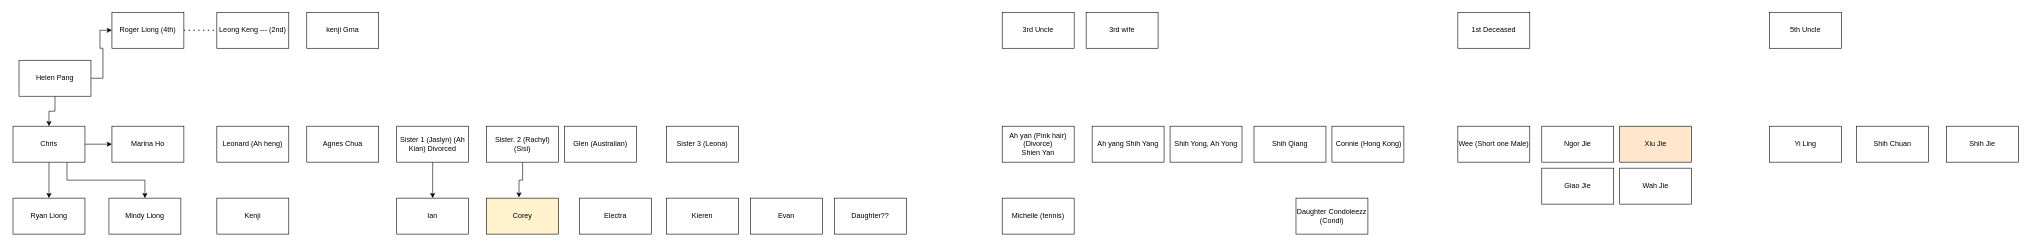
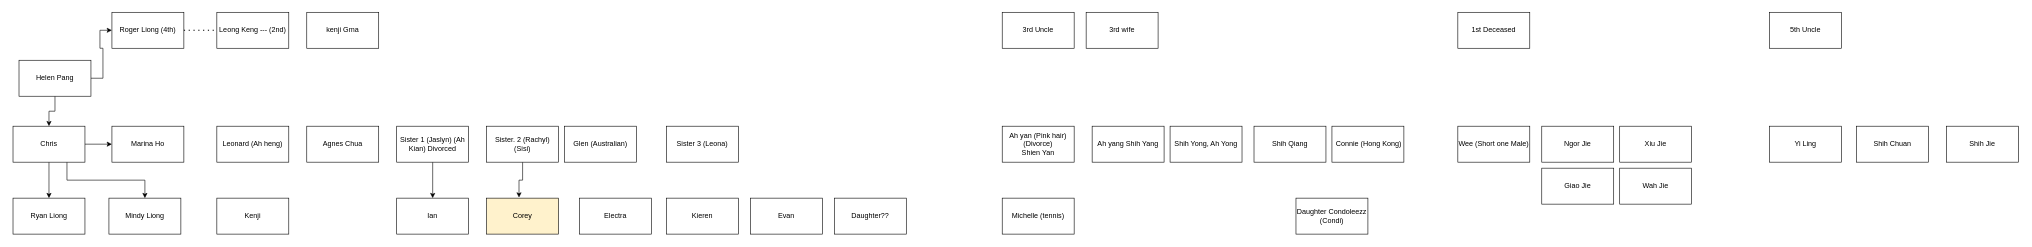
  <mxCell id="0" />
  <mxCell id="1" parent="0" />
  <mxCell id="2" style="edgeStyle=orthogonalEdgeStyle;rounded=0;orthogonalLoop=1;jettySize=auto;html=1;exitX=0.5;exitY=1;exitDx=0;exitDy=0;" edge="1" parent="1" source="4" target="9"><mxGeometry relative="1" as="geometry" /></mxCell>
  <mxCell id="3" style="edgeStyle=orthogonalEdgeStyle;rounded=0;orthogonalLoop=1;jettySize=auto;html=1;exitX=1;exitY=0.5;exitDx=0;exitDy=0;entryX=0;entryY=0.5;entryDx=0;entryDy=0;" edge="1" parent="1" source="4" target="5"><mxGeometry relative="1" as="geometry" /></mxCell>
  <mxCell id="4" value="Helen Pang" style="rounded=0;whiteSpace=wrap;html=1;" vertex="1" parent="1"><mxGeometry x="30" y="100" width="120" height="60" as="geometry" /></mxCell>
  <mxCell id="5" value="Roger Liong (4th)" style="rounded=0;whiteSpace=wrap;html=1;" vertex="1" parent="1"><mxGeometry x="185" y="20" width="120" height="60" as="geometry" /></mxCell>
  <mxCell id="6" style="edgeStyle=orthogonalEdgeStyle;rounded=0;orthogonalLoop=1;jettySize=auto;html=1;exitX=1;exitY=0.5;exitDx=0;exitDy=0;entryX=0;entryY=0.5;entryDx=0;entryDy=0;" edge="1" parent="1" source="9" target="10"><mxGeometry relative="1" as="geometry" /></mxCell>
  <mxCell id="7" style="edgeStyle=orthogonalEdgeStyle;rounded=0;orthogonalLoop=1;jettySize=auto;html=1;exitX=0.5;exitY=1;exitDx=0;exitDy=0;entryX=0.5;entryY=0;entryDx=0;entryDy=0;" edge="1" parent="1" source="9" target="11"><mxGeometry relative="1" as="geometry" /></mxCell>
  <mxCell id="8" style="edgeStyle=orthogonalEdgeStyle;rounded=0;orthogonalLoop=1;jettySize=auto;html=1;exitX=0.75;exitY=1;exitDx=0;exitDy=0;" edge="1" parent="1" source="9" target="12"><mxGeometry relative="1" as="geometry" /></mxCell>
  <mxCell id="9" value="Chris" style="rounded=0;whiteSpace=wrap;html=1;" vertex="1" parent="1"><mxGeometry x="20" y="210" width="120" height="60" as="geometry" /></mxCell>
  <mxCell id="10" value="Marina Ho" style="rounded=0;whiteSpace=wrap;html=1;" vertex="1" parent="1"><mxGeometry x="185" y="210" width="120" height="60" as="geometry" /></mxCell>
  <mxCell id="11" value="Ryan Liong" style="rounded=0;whiteSpace=wrap;html=1;" vertex="1" parent="1"><mxGeometry x="20" y="330" width="120" height="60" as="geometry" /></mxCell>
  <mxCell id="12" value="Mindy Liong" style="rounded=0;whiteSpace=wrap;html=1;" vertex="1" parent="1"><mxGeometry x="180" y="330" width="120" height="60" as="geometry" /></mxCell>
  <mxCell id="13" value="Leong Keng --- (2nd)" style="rounded=0;whiteSpace=wrap;html=1;" vertex="1" parent="1"><mxGeometry x="360" y="20" width="120" height="60" as="geometry" /></mxCell>
  <mxCell id="14" value="kenji Gma" style="rounded=0;whiteSpace=wrap;html=1;" vertex="1" parent="1"><mxGeometry x="510" y="20" width="120" height="60" as="geometry" /></mxCell>
  <mxCell id="15" value="Leonard (Ah heng)" style="rounded=0;whiteSpace=wrap;html=1;" vertex="1" parent="1"><mxGeometry x="360" y="210" width="120" height="60" as="geometry" /></mxCell>
  <mxCell id="16" style="edgeStyle=orthogonalEdgeStyle;rounded=0;orthogonalLoop=1;jettySize=auto;html=1;exitX=0.5;exitY=1;exitDx=0;exitDy=0;entryX=0.5;entryY=0;entryDx=0;entryDy=0;" edge="1" parent="1" source="17" target="24"><mxGeometry relative="1" as="geometry" /></mxCell>
  <mxCell id="17" value="Sister 1 (Jaslyn) (Ah Kian) Divorced" style="rounded=0;whiteSpace=wrap;html=1;" vertex="1" parent="1"><mxGeometry x="660" y="210" width="120" height="60" as="geometry" /></mxCell>
  <mxCell id="18" style="edgeStyle=orthogonalEdgeStyle;rounded=0;orthogonalLoop=1;jettySize=auto;html=1;exitX=0.5;exitY=1;exitDx=0;exitDy=0;entryX=0.45;entryY=-0.017;entryDx=0;entryDy=0;entryPerimeter=0;" edge="1" parent="1" source="19" target="25"><mxGeometry relative="1" as="geometry" /></mxCell>
  <mxCell id="19" value="Sister. 2 (Rachyl) (Sisi)" style="rounded=0;whiteSpace=wrap;html=1;" vertex="1" parent="1"><mxGeometry x="810" y="210" width="120" height="60" as="geometry" /></mxCell>
  <mxCell id="20" value="Sister 3 (Leona)" style="rounded=0;whiteSpace=wrap;html=1;" vertex="1" parent="1"><mxGeometry x="1110" y="210" width="120" height="60" as="geometry" /></mxCell>
  <mxCell id="21" value="" style="endArrow=none;dashed=1;html=1;dashPattern=1 3;strokeWidth=2;rounded=0;entryX=0;entryY=0.5;entryDx=0;entryDy=0;exitX=1;exitY=0.5;exitDx=0;exitDy=0;" edge="1" parent="1" source="5" target="13"><mxGeometry width="50" height="50" relative="1" as="geometry"><mxPoint x="270" y="230" as="sourcePoint" /><mxPoint x="350" y="70" as="targetPoint" /></mxGeometry></mxCell>
  <mxCell id="22" value="Agnes Chua" style="rounded=0;whiteSpace=wrap;html=1;" vertex="1" parent="1"><mxGeometry x="510" y="210" width="120" height="60" as="geometry" /></mxCell>
  <mxCell id="23" value="Kenji" style="rounded=0;whiteSpace=wrap;html=1;" vertex="1" parent="1"><mxGeometry x="360" y="330" width="120" height="60" as="geometry" /></mxCell>
  <mxCell id="24" value="Ian" style="rounded=0;whiteSpace=wrap;html=1;" vertex="1" parent="1"><mxGeometry x="660" y="330" width="120" height="60" as="geometry" /></mxCell>
  <mxCell id="25" value="Corey" style="rounded=0;whiteSpace=wrap;html=1;fillColor=#fff2cc;" vertex="1" parent="1"><mxGeometry x="810" y="330" width="120" height="60" as="geometry" /></mxCell>
  <mxCell id="26" value="Glen (Australian)" style="rounded=0;whiteSpace=wrap;html=1;" vertex="1" parent="1"><mxGeometry x="940" y="210" width="120" height="60" as="geometry" /></mxCell>
  <mxCell id="27" value="Electra" style="rounded=0;whiteSpace=wrap;html=1;" vertex="1" parent="1"><mxGeometry x="965" y="330" width="120" height="60" as="geometry" /></mxCell>
  <mxCell id="28" value="Kieren" style="rounded=0;whiteSpace=wrap;html=1;" vertex="1" parent="1"><mxGeometry x="1110" y="330" width="120" height="60" as="geometry" /></mxCell>
  <mxCell id="29" value="Evan" style="rounded=0;whiteSpace=wrap;html=1;" vertex="1" parent="1"><mxGeometry x="1250" y="330" width="120" height="60" as="geometry" /></mxCell>
  <mxCell id="30" value="Daughter??" style="rounded=0;whiteSpace=wrap;html=1;" vertex="1" parent="1"><mxGeometry x="1390" y="330" width="120" height="60" as="geometry" /></mxCell>
  <mxCell id="31" value="3rd Uncle" style="rounded=0;whiteSpace=wrap;html=1;" vertex="1" parent="1"><mxGeometry x="1670" y="20" width="120" height="60" as="geometry" /></mxCell>
  <mxCell id="32" value="1st Deceased" style="rounded=0;whiteSpace=wrap;html=1;" vertex="1" parent="1"><mxGeometry x="2430" y="20" width="120" height="60" as="geometry" /></mxCell>
  <mxCell id="33" value="5th Uncle" style="rounded=0;whiteSpace=wrap;html=1;" vertex="1" parent="1"><mxGeometry x="2950" y="20" width="120" height="60" as="geometry" /></mxCell>
  <mxCell id="34" value="3rd wife" style="rounded=0;whiteSpace=wrap;html=1;" vertex="1" parent="1"><mxGeometry x="1810" y="20" width="120" height="60" as="geometry" /></mxCell>
  <mxCell id="35" value="Ah yan (Pink hair) (Divorce)&lt;br&gt;Shien Yan" style="rounded=0;whiteSpace=wrap;html=1;" vertex="1" parent="1"><mxGeometry x="1670" y="210" width="120" height="60" as="geometry" /></mxCell>
  <mxCell id="36" value="Michelle (tennis)" style="rounded=0;whiteSpace=wrap;html=1;" vertex="1" parent="1"><mxGeometry x="1670" y="330" width="120" height="60" as="geometry" /></mxCell>
  <mxCell id="37" value="Ah yang Shih Yang" style="rounded=0;whiteSpace=wrap;html=1;" vertex="1" parent="1"><mxGeometry x="1820" y="210" width="120" height="60" as="geometry" /></mxCell>
  <mxCell id="38" value="Shih Qiang" style="rounded=0;whiteSpace=wrap;html=1;" vertex="1" parent="1"><mxGeometry x="2090" y="210" width="120" height="60" as="geometry" /></mxCell>
  <mxCell id="39" value="&amp;nbsp;Connie (Hong Kong)" style="rounded=0;whiteSpace=wrap;html=1;" vertex="1" parent="1"><mxGeometry x="2220" y="210" width="120" height="60" as="geometry" /></mxCell>
  <mxCell id="40" value="Daughter Condoleezz (Condi)" style="rounded=0;whiteSpace=wrap;html=1;" vertex="1" parent="1"><mxGeometry x="2160" y="330" width="120" height="60" as="geometry" /></mxCell>
  <mxCell id="41" value="Yi Ling" style="rounded=0;whiteSpace=wrap;html=1;" vertex="1" parent="1"><mxGeometry x="2950" y="210" width="120" height="60" as="geometry" /></mxCell>
  <mxCell id="42" value="Shih Yong, Ah Yong" style="rounded=0;whiteSpace=wrap;html=1;" vertex="1" parent="1"><mxGeometry x="1950" y="210" width="120" height="60" as="geometry" /></mxCell>
  <mxCell id="43" value="Shih Chuan" style="rounded=0;whiteSpace=wrap;html=1;" vertex="1" parent="1"><mxGeometry x="3095" y="210" width="120" height="60" as="geometry" /></mxCell>
  <mxCell id="44" value="Shih Jie" style="rounded=0;whiteSpace=wrap;html=1;" vertex="1" parent="1"><mxGeometry x="3245" y="210" width="120" height="60" as="geometry" /></mxCell>
  <mxCell id="45" value="Wee (Short one Male)" style="rounded=0;whiteSpace=wrap;html=1;" vertex="1" parent="1"><mxGeometry x="2430" y="210" width="120" height="60" as="geometry" /></mxCell>
  <mxCell id="46" value="Ngor Jie" style="rounded=0;whiteSpace=wrap;html=1;" vertex="1" parent="1"><mxGeometry x="2570" y="210" width="120" height="60" as="geometry" /></mxCell>
- <mxCell id="47" value="Xiu Jie" style="rounded=0;whiteSpace=wrap;html=1;fillColor=#ffe6cc;" vertex="1" parent="1"><mxGeometry x="2700" y="210" width="120" height="60" as="geometry" /></mxCell>
+ <mxCell id="47" value="Xiu Jie" style="rounded=0;whiteSpace=wrap;html=1;" vertex="1" parent="1"><mxGeometry x="2700" y="210" width="120" height="60" as="geometry" /></mxCell>
  <mxCell id="48" value="Giao Jie" style="rounded=0;whiteSpace=wrap;html=1;" vertex="1" parent="1"><mxGeometry x="2570" y="280" width="120" height="60" as="geometry" /></mxCell>
  <mxCell id="49" value="Wah Jie" style="rounded=0;whiteSpace=wrap;html=1;" vertex="1" parent="1"><mxGeometry x="2700" y="280" width="120" height="60" as="geometry" /></mxCell>
